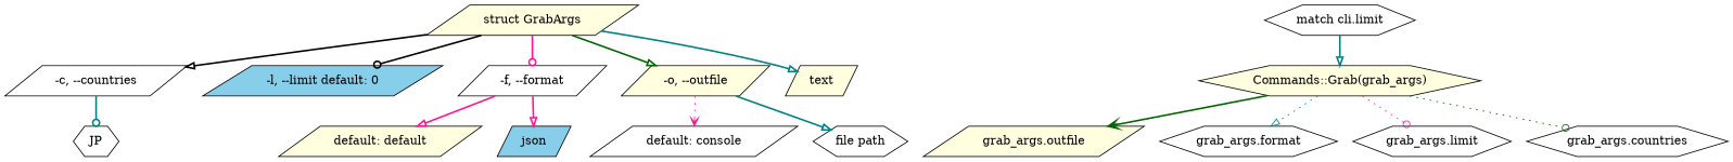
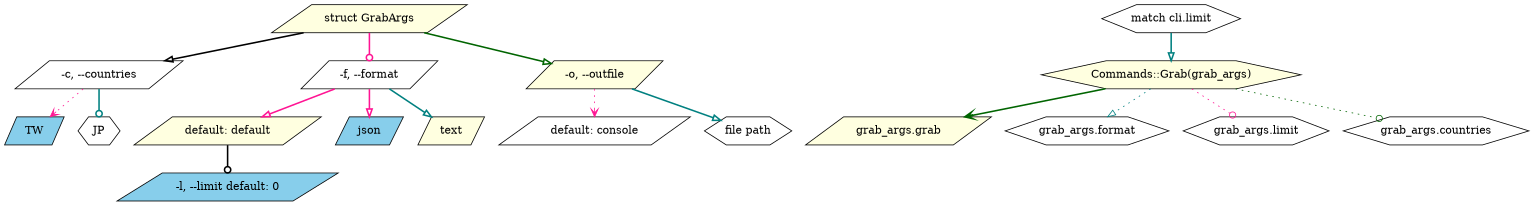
  digraph {
    node [fillcolor=white shape=parallelogram style=filled]
    edge [arrowhead=onormal color=deeppink style=bold]
    n1 [fillcolor=lightyellow label="struct GrabArgs"]
    n2 [label="-c, --countries"]
    n3 [fillcolor=skyblue label="-l, --limit default: 0"]
    n4 [label="-f, --format"]
    n5 [fillcolor=lightyellow label="-o, --outfile"]
+   TW [fillcolor=skyblue]
    JP [shape=hexagon]
    "default: default" [fillcolor=lightyellow]
    json [fillcolor=skyblue]
    text [fillcolor=lightyellow]
    "default: console"
    "file path" [shape=hexagon]
    n13 [fillcolor=lightyellow label="Commands::Grab(grab_args)" shape=hexagon]
-   "grab_args.outfile" [fillcolor=lightyellow]
+   "grab_args.outfile" [fillcolor=lightyellow label="grab_args.grab"]
    "grab_args.format" [shape=hexagon]
    "grab_args.limit" [shape=hexagon]
    "grab_args.countries" [shape=hexagon]
    n18 [label="match cli.limit" shape=hexagon]
    n1 -> n2 [color=black]
-   n1 -> n3 [arrowhead=odot color=black]
+   "default: default" -> n3 [arrowhead=odot color=black]
    n1 -> n4 [arrowhead=odot]
    n1 -> n5 [color=darkgreen]
+   n2 -> TW [arrowhead=vee style=dotted]
    n2 -> JP [arrowhead=odot color=teal]
    n4 -> "default: default"
    n4 -> json
-   n1 -> text [color=teal]
+   n4 -> text [color=teal]
    n5 -> "default: console" [arrowhead=vee style=dotted]
    n5 -> "file path" [color=teal]
    n13 -> "grab_args.outfile" [arrowhead=vee color=darkgreen]
    n13 -> "grab_args.format" [color=teal style=dotted]
    n13 -> "grab_args.limit" [arrowhead=odot style=dotted]
    n13 -> "grab_args.countries" [arrowhead=odot color=darkgreen style=dotted]
    n18 -> n13 [color=teal]
  }
